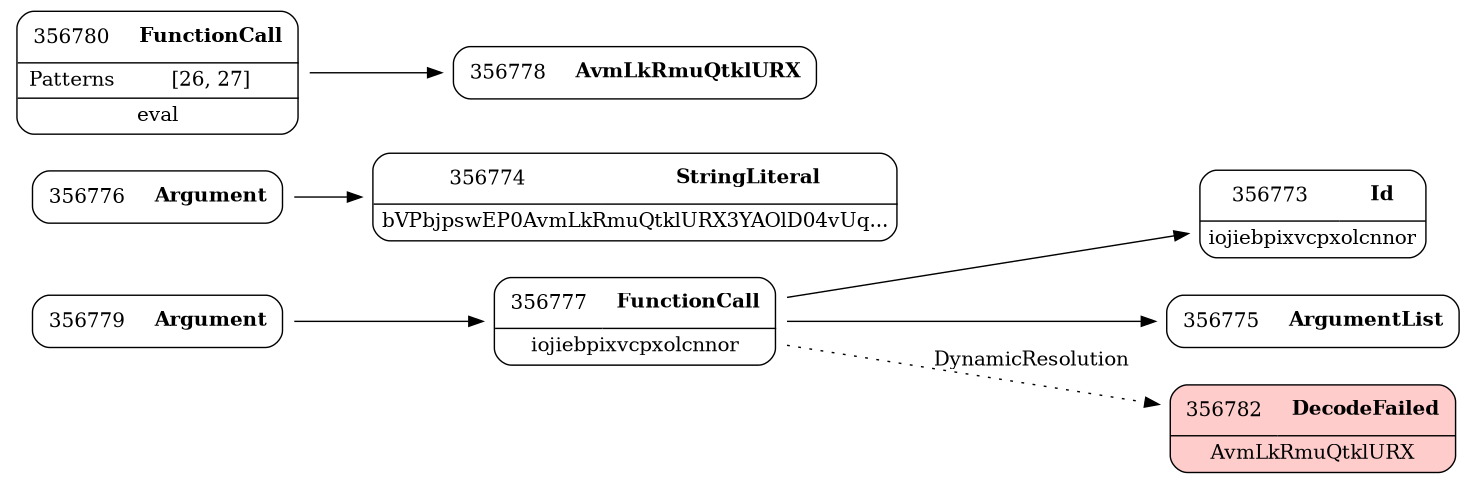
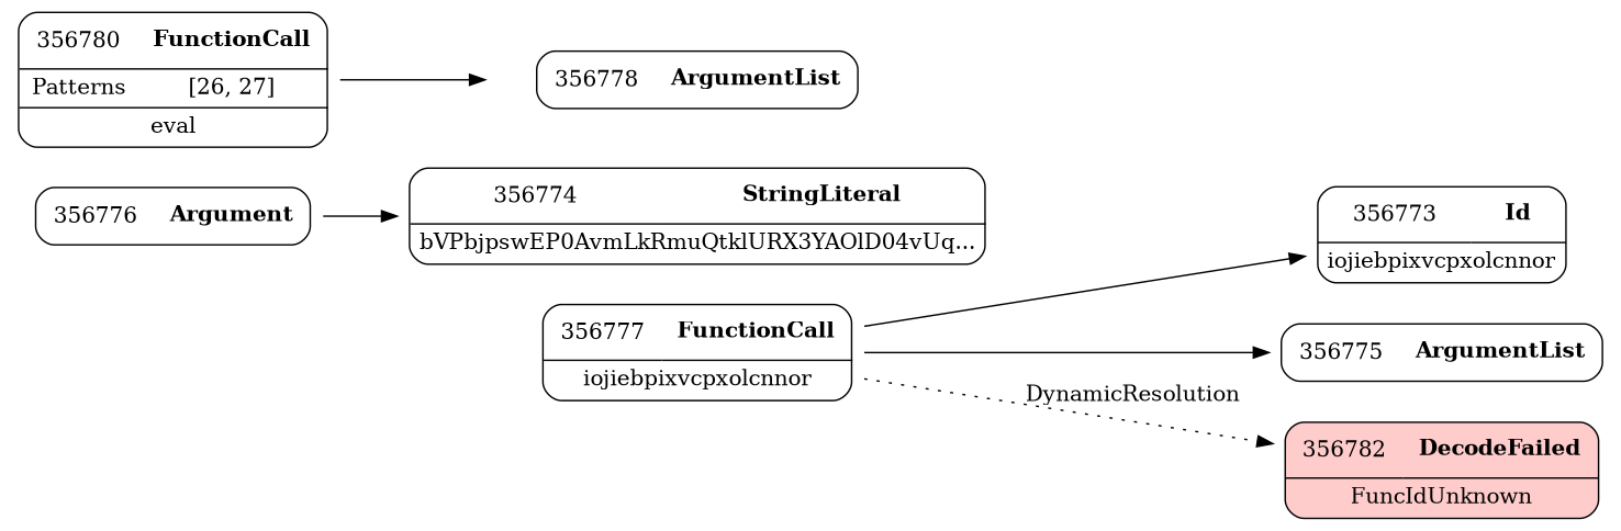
  digraph {
    rankdir=LR
    node [shape=none]
    edge [weight=2]
    n1 [label=<<TABLE border='1' cellspacing='0' cellpadding='10' style='rounded' ><TR><TD border='0'>356773</TD><TD border='0'><B>Id</B></TD></TR><HR/><TR><TD border='0' cellpadding='5' colspan='2'>iojiebpixvcpxolcnnor</TD></TR></TABLE>>]
    n2 [label=<<TABLE border='1' cellspacing='0' cellpadding='10' style='rounded' ><TR><TD border='0'>356775</TD><TD border='0'><B>ArgumentList</B></TD></TR></TABLE>>]
    n3 [label=<<TABLE border='1' cellspacing='0' cellpadding='10' style='rounded' ><TR><TD border='0'>356776</TD><TD border='0'><B>Argument</B></TD></TR></TABLE>>]
    n4 [label=<<TABLE border='1' cellspacing='0' cellpadding='10' style='rounded' ><TR><TD border='0'>356774</TD><TD border='0'><B>StringLiteral</B></TD></TR><HR/><TR><TD border='0' cellpadding='5' colspan='2'>bVPbjpswEP0AvmLkRmuQtklURX3YAOlD04vUq...</TD></TR></TABLE>>]
    n5 [label=<<TABLE border='1' cellspacing='0' cellpadding='10' style='rounded' ><TR><TD border='0'>356780</TD><TD border='0'><B>FunctionCall</B></TD></TR><HR/><TR><TD border='0' cellpadding='5'>Patterns</TD><TD border='0' cellpadding='5'>[26, 27]</TD></TR><HR/><TR><TD border='0' cellpadding='5' colspan='2'>eval</TD></TR></TABLE>>]
-   n6 [label=<<TABLE border='1' cellspacing='0' cellpadding='10' style='rounded' ><TR><TD border='0'>356778</TD><TD border='0'><B>AvmLkRmuQtklURX</B></TD></TR></TABLE>>]
-   n7 [label=<<TABLE border='1' cellspacing='0' cellpadding='10' style='rounded' ><TR><TD border='0'>356779</TD><TD border='0'><B>Argument</B></TD></TR></TABLE>>]
+   n6 [label=<<TABLE border='1' cellspacing='0' cellpadding='10' style='rounded' ><TR><TD border='0'>356778</TD><TD border='0'><B>ArgumentList</B></TD></TR></TABLE>>]
    n8 [label=<<TABLE border='1' cellspacing='0' cellpadding='10' style='rounded' ><TR><TD border='0'>356777</TD><TD border='0'><B>FunctionCall</B></TD></TR><HR/><TR><TD border='0' cellpadding='5' colspan='2'>iojiebpixvcpxolcnnor</TD></TR></TABLE>>]
-   n9 [label=<<TABLE border='1' cellspacing='0' cellpadding='10' style='rounded' bgcolor='#FFCCCC' ><TR><TD border='0'>356782</TD><TD border='0'><B>DecodeFailed</B></TD></TR><HR/><TR><TD border='0' cellpadding='5' colspan='2'>AvmLkRmuQtklURX</TD></TR></TABLE>>]
+   n9 [label=<<TABLE border='1' cellspacing='0' cellpadding='10' style='rounded' bgcolor='#FFCCCC' ><TR><TD border='0'>356782</TD><TD border='0'><B>DecodeFailed</B></TD></TR><HR/><TR><TD border='0' cellpadding='5' colspan='2'>FuncIdUnknown</TD></TR></TABLE>>]
    n3 -> n4
    n5 -> n6
-   n7 -> n8
    n8 -> n1
    n8 -> n2
    n8 -> n9 [label=DynamicResolution style=dotted weight=""]
  }
